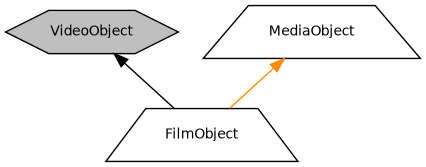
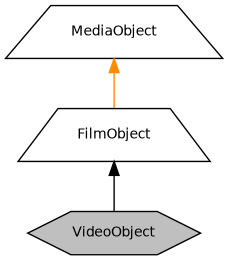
  digraph {
    node [color=black fillcolor=white fontname=Helvetica fontsize=10 shape=trapezium style=filled]
    edge [dir=back fontname=Helvetica fontsize=10 labelfontname=Helvetica labelfontsize=10 style=solid]
    n1 [fillcolor=grey75 fontcolor=black height=0.2 label=VideoObject shape=hexagon width=0.4]
    n2 [height=0.2 label=FilmObject width=0.4]
    n3 [height=0.2 label=MediaObject width=0.4]
-   n1 -> n2 [color=black]
+   n2 -> n1 [color=black]
    n3 -> n2 [color=darkorange]
  }
